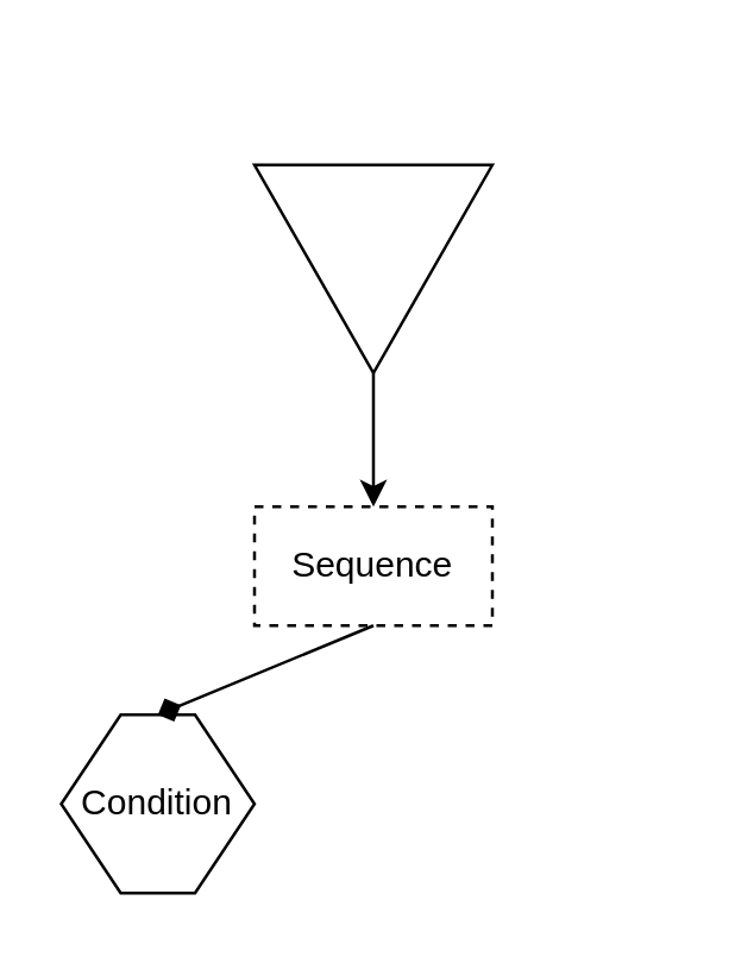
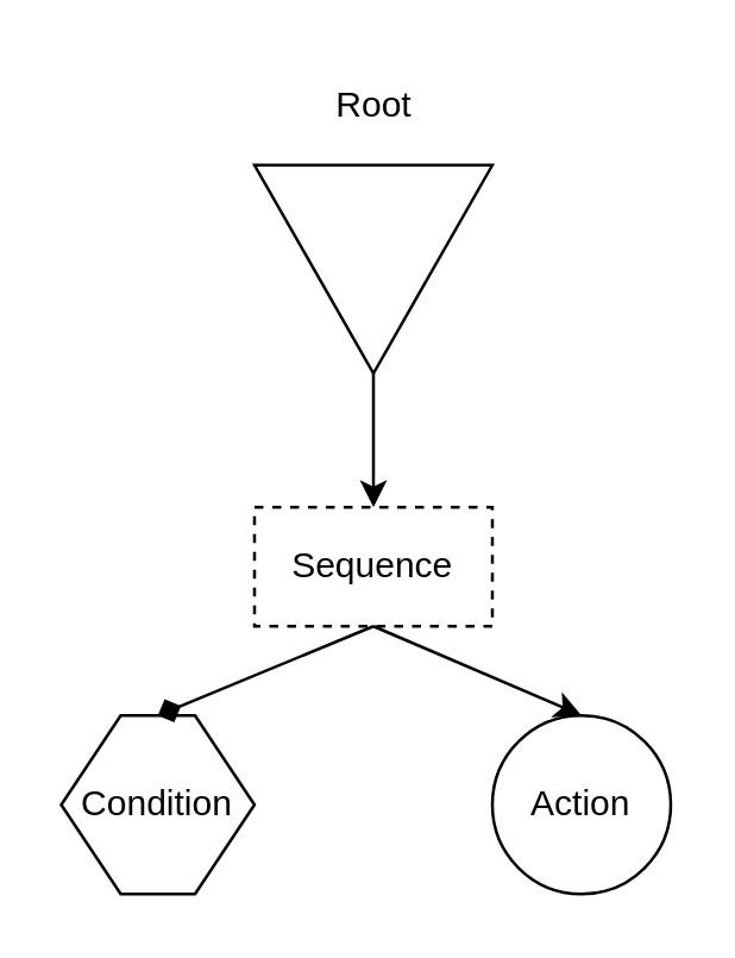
  <mxCell id="0" />
  <mxCell id="1" parent="0" />
  <mxCell id="2" style="edgeStyle=orthogonalEdgeStyle;rounded=0;orthogonalLoop=1;jettySize=auto;html=1;entryX=0.5;entryY=0;entryDx=0;entryDy=0;fontSize=12;" edge="1" parent="1" source="3" target="4"><mxGeometry relative="1" as="geometry" /></mxCell>
  <mxCell id="3" value="" style="triangle;whiteSpace=wrap;html=1;rotation=90;" vertex="1" parent="1"><mxGeometry x="90" y="50" width="70" height="80" as="geometry" /></mxCell>
  <mxCell id="4" value="Sequence" style="rounded=0;whiteSpace=wrap;html=1;dashed=1;" vertex="1" parent="1"><mxGeometry x="85" y="170" width="80" height="40" as="geometry" /></mxCell>
+ <mxCell id="5" value="Root" style="text;html=1;align=center;verticalAlign=middle;resizable=0;points=[];autosize=1;strokeColor=none;fillColor=none;fontSize=12;" vertex="1" parent="1"><mxGeometry x="100" y="20" width="50" height="30" as="geometry" /></mxCell>
  <mxCell id="6" value="Condition" style="shape=hexagon;perimeter=hexagonPerimeter2;whiteSpace=wrap;html=1;fixedSize=1;" vertex="1" parent="1"><mxGeometry x="20" y="240" width="65" height="60" as="geometry" /></mxCell>
+ <mxCell id="7" value="Action" style="ellipse;whiteSpace=wrap;html=1;aspect=fixed;" vertex="1" parent="1"><mxGeometry x="165" y="240" width="60" height="60" as="geometry" /></mxCell>
  <mxCell id="8" value="" style="endArrow=diamond;html=1;rounded=0;fontSize=12;exitX=0.5;exitY=1;exitDx=0;exitDy=0;entryX=0.5;entryY=0;entryDx=0;entryDy=0;" edge="1" parent="1" source="4" target="6"><mxGeometry width="50" height="50" relative="1" as="geometry"><mxPoint x="110" y="210" as="sourcePoint" /><mxPoint x="160" y="160" as="targetPoint" /></mxGeometry></mxCell>
+ <mxCell id="9" value="" style="endArrow=classic;html=1;rounded=0;fontSize=12;exitX=0.5;exitY=1;exitDx=0;exitDy=0;entryX=0.5;entryY=0;entryDx=0;entryDy=0;" edge="1" parent="1" source="4" target="7"><mxGeometry width="50" height="50" relative="1" as="geometry"><mxPoint x="110" y="210" as="sourcePoint" /><mxPoint x="160" y="160" as="targetPoint" /></mxGeometry></mxCell>
